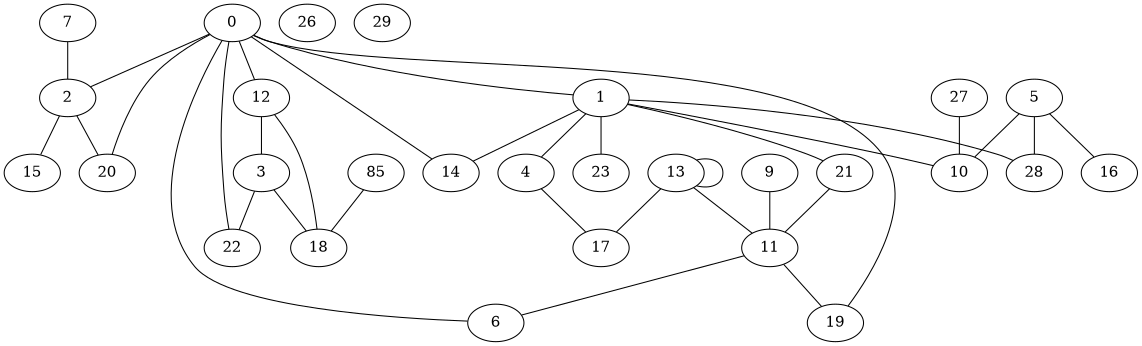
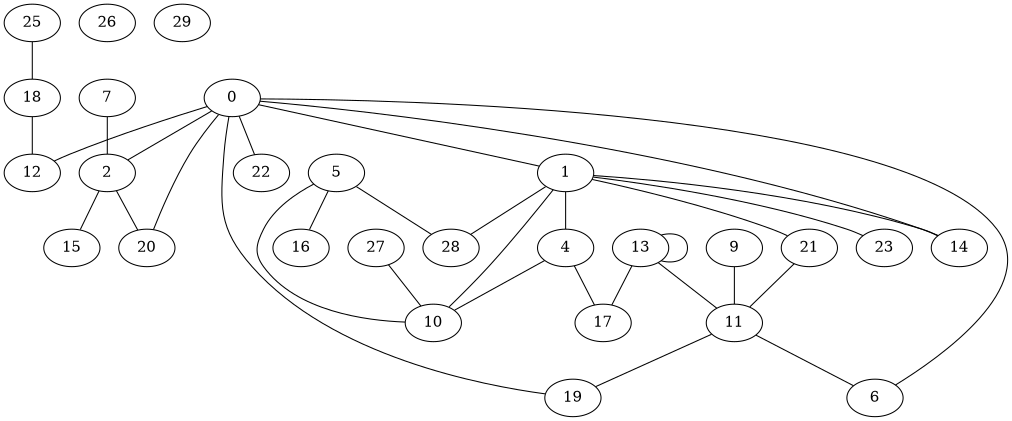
  graph {
    0
    1
    2
    6
    12
    14
    19
    20
    22
    4
    10
    21
    23
    28
    15
-   3
    17
    11
    18
    5
    16
    7
    9
    13
-   25 [label=85]
+   25
    26
    27
    29
    0 -- 1
    0 -- 2
    0 -- 6
    0 -- 12
    0 -- 14
    0 -- 19
    0 -- 20
    0 -- 22
    1 -- 14
    1 -- 4
    1 -- 10
    1 -- 21
    1 -- 23
    1 -- 28
    2 -- 20
    2 -- 15
-   12 -- 3
+   4 -- 10
    4 -- 17
    21 -- 11
-   3 -- 22
-   3 -- 18
    11 -- 6
    11 -- 19
    18 -- 12
    5 -- 10
    5 -- 28
    5 -- 16
    7 -- 2
    9 -- 11
    13 -- 17
    13 -- 11
    13 -- 13
    25 -- 18
    27 -- 10
  }
